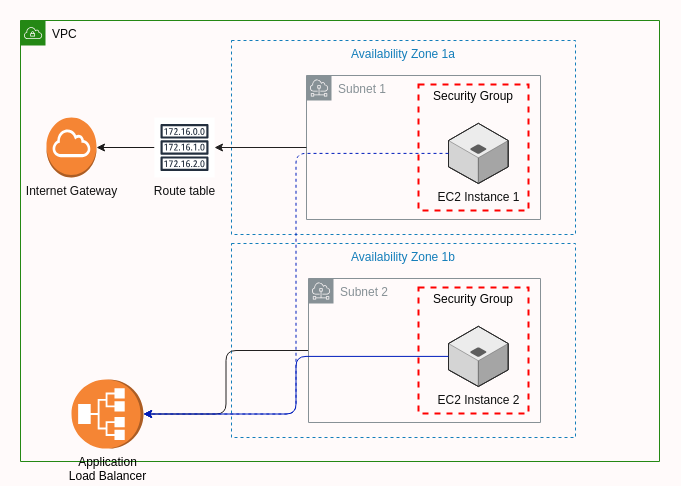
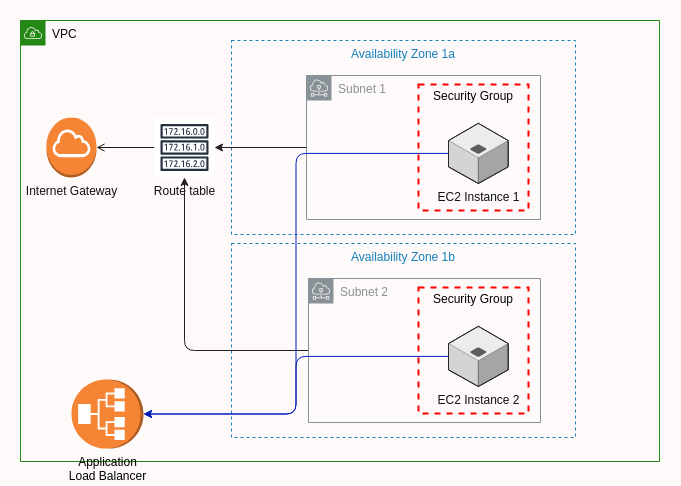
  <mxCell id="0" />
  <mxCell id="1" parent="0" />
  <mxCell id="2" value="VPC" style="points=[[0,0],[0.25,0],[0.5,0],[0.75,0],[1,0],[1,0.25],[1,0.5],[1,0.75],[1,1],[0.75,1],[0.5,1],[0.25,1],[0,1],[0,0.75],[0,0.5],[0,0.25]];outlineConnect=0;gradientColor=none;html=1;whiteSpace=wrap;fontSize=12;fontStyle=0;container=1;pointerEvents=0;collapsible=0;recursiveResize=0;shape=mxgraph.aws4.group;grIcon=mxgraph.aws4.group_vpc;strokeColor=#248814;fillColor=none;verticalAlign=top;align=left;spacingLeft=30;fontColor=#070808;dashed=0;" parent="1" vertex="1"><mxGeometry x="20" y="20" width="639" height="441" as="geometry" /></mxCell>
  <mxCell id="3" value="Availability Zone 1a" style="fillColor=none;strokeColor=#147EBA;dashed=1;verticalAlign=top;fontStyle=0;fontColor=#147EBA;" parent="2" vertex="1"><mxGeometry x="211" y="20" width="344" height="194" as="geometry" /></mxCell>
  <mxCell id="4" value="Subnet 1" style="sketch=0;outlineConnect=0;gradientColor=none;html=1;whiteSpace=wrap;fontSize=12;fontStyle=0;shape=mxgraph.aws4.group;grIcon=mxgraph.aws4.group_subnet;strokeColor=#879196;fillColor=none;verticalAlign=top;align=left;spacingLeft=30;fontColor=#879196;dashed=0;" parent="2" vertex="1"><mxGeometry x="286" y="55" width="234" height="144" as="geometry" /></mxCell>
  <mxCell id="5" value="Internet Gateway" style="outlineConnect=0;dashed=0;verticalLabelPosition=bottom;verticalAlign=top;align=center;html=1;shape=mxgraph.aws3.internet_gateway;fillColor=#F58534;gradientColor=none;strokeColor=#272525;fontColor=#121111;" parent="2" vertex="1"><mxGeometry x="26" y="97" width="50" height="60" as="geometry" /></mxCell>
- <mxCell id="6" value="" style="edgeStyle=orthogonalEdgeStyle;html=1;fontColor=#0d0c0c;strokeColor=#1a1919;" parent="2" source="7" target="5" edge="1"><mxGeometry relative="1" as="geometry" /></mxCell>
+ <mxCell id="6" value="" style="edgeStyle=orthogonalEdgeStyle;html=1;fontColor=#0d0c0c;strokeColor=#1a1919;endArrow=open;" parent="2" source="7" target="5" edge="1"><mxGeometry relative="1" as="geometry" /></mxCell>
  <mxCell id="7" value="Route table" style="sketch=0;outlineConnect=0;fontColor=#0f0f10;gradientColor=none;strokeColor=#232F3E;fillColor=#ffffff;dashed=0;verticalLabelPosition=bottom;verticalAlign=top;align=center;html=1;fontSize=12;fontStyle=0;aspect=fixed;shape=mxgraph.aws4.resourceIcon;resIcon=mxgraph.aws4.route_table;" parent="2" vertex="1"><mxGeometry x="134" y="97" width="60" height="60" as="geometry" /></mxCell>
  <mxCell id="8" value="Security Group" style="fontStyle=0;verticalAlign=top;align=center;spacingTop=-2;fillColor=none;rounded=0;whiteSpace=wrap;html=1;strokeColor=#FF0000;strokeWidth=2;dashed=1;container=1;collapsible=0;expand=0;recursiveResize=0;fontColor=#030303;" parent="2" vertex="1"><mxGeometry x="398" y="64" width="110" height="126" as="geometry" /></mxCell>
  <mxCell id="9" value="EC2 Instance 1" style="verticalLabelPosition=bottom;html=1;verticalAlign=top;strokeWidth=1;align=center;outlineConnect=0;dashed=0;outlineConnect=0;shape=mxgraph.aws3d.application_server;fillColor=#ECECEC;strokeColor=#5E5E5E;aspect=fixed;fontColor=#0f1010;" parent="8" vertex="1"><mxGeometry x="30" y="38.8" width="59.72" height="60.2" as="geometry" /></mxCell>
  <mxCell id="10" value="Availability Zone 1b" style="fillColor=none;strokeColor=#147EBA;dashed=1;verticalAlign=top;fontStyle=0;fontColor=#147EBA;" vertex="1" parent="2"><mxGeometry x="211" y="223" width="344" height="194" as="geometry" /></mxCell>
- <mxCell id="11" value="" style="edgeStyle=orthogonalEdgeStyle;html=1;fontColor=#eef2f7;strokeColor=#222020;" edge="1" parent="2" source="12" target="16"><mxGeometry relative="1" as="geometry"><mxPoint x="199" y="273" as="targetPoint" /></mxGeometry></mxCell>
+ <mxCell id="11" value="" style="edgeStyle=orthogonalEdgeStyle;html=1;fontColor=#eef2f7;strokeColor=#222020;" edge="1" parent="2" source="12" target="7"><mxGeometry relative="1" as="geometry"><mxPoint x="199" y="273" as="targetPoint" /></mxGeometry></mxCell>
  <mxCell id="12" value="Subnet 2" style="sketch=0;outlineConnect=0;gradientColor=none;html=1;whiteSpace=wrap;fontSize=12;fontStyle=0;shape=mxgraph.aws4.group;grIcon=mxgraph.aws4.group_subnet;strokeColor=#879196;fillColor=none;verticalAlign=top;align=left;spacingLeft=30;fontColor=#879196;dashed=0;" vertex="1" parent="2"><mxGeometry x="288" y="258" width="232" height="144" as="geometry" /></mxCell>
  <mxCell id="13" value="Security Group" style="fontStyle=0;verticalAlign=top;align=center;spacingTop=-2;fillColor=none;rounded=0;whiteSpace=wrap;html=1;strokeColor=#FF0000;strokeWidth=2;dashed=1;container=1;collapsible=0;expand=0;recursiveResize=0;fontColor=#030303;" vertex="1" parent="2"><mxGeometry x="398" y="267" width="110" height="126" as="geometry" /></mxCell>
  <mxCell id="14" value="EC2 Instance 2" style="verticalLabelPosition=bottom;html=1;verticalAlign=top;strokeWidth=1;align=center;outlineConnect=0;dashed=0;outlineConnect=0;shape=mxgraph.aws3d.application_server;fillColor=#ECECEC;strokeColor=#5E5E5E;aspect=fixed;fontColor=#0f1010;" vertex="1" parent="13"><mxGeometry x="30" y="38.8" width="59.72" height="60.2" as="geometry" /></mxCell>
  <mxCell id="15" value="" style="edgeStyle=orthogonalEdgeStyle;html=1;fontColor=#eef2f7;strokeColor=#222020;" edge="1" parent="2" source="4" target="7"><mxGeometry relative="1" as="geometry"><mxPoint x="155" y="249" as="targetPoint" /><mxPoint x="298" y="340" as="sourcePoint" /></mxGeometry></mxCell>
  <mxCell id="16" value="Application&lt;br&gt;Load Balancer" style="outlineConnect=0;dashed=0;verticalLabelPosition=bottom;verticalAlign=top;align=center;html=1;shape=mxgraph.aws3.application_load_balancer;fillColor=#F58534;gradientColor=none;direction=north;fontColor=#000000;" vertex="1" parent="2"><mxGeometry x="51" y="359" width="72" height="69" as="geometry" /></mxCell>
- <mxCell id="17" style="edgeStyle=orthogonalEdgeStyle;html=1;entryX=0.5;entryY=1;entryDx=0;entryDy=0;entryPerimeter=0;fontColor=#000000;labelBorderColor=#0a0a0a;fillColor=#0050ef;strokeColor=#001DBC;dashed=1;" edge="1" parent="2" source="9" target="16"><mxGeometry relative="1" as="geometry" /></mxCell>
+ <mxCell id="17" style="edgeStyle=orthogonalEdgeStyle;html=1;entryX=0.5;entryY=1;entryDx=0;entryDy=0;entryPerimeter=0;fontColor=#000000;labelBorderColor=#0a0a0a;fillColor=#0050ef;strokeColor=#001DBC;" edge="1" parent="2" source="9" target="16"><mxGeometry relative="1" as="geometry" /></mxCell>
  <mxCell id="18" style="edgeStyle=orthogonalEdgeStyle;html=1;entryX=0.5;entryY=1;entryDx=0;entryDy=0;entryPerimeter=0;labelBorderColor=#0a0a0a;fontColor=#000000;fillColor=#0050ef;strokeColor=#001DBC;" edge="1" parent="2" source="14" target="16"><mxGeometry relative="1" as="geometry" /></mxCell>
